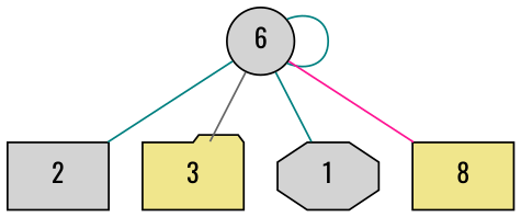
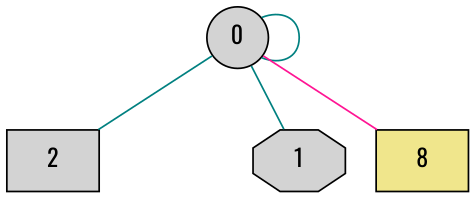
  graph {
    fontname=Oswald
    node [fillcolor=lightgrey fontname=Oswald shape=box style=filled]
    edge [color=teal fontname=Oswald]
-   n1 [label=6 shape=circle]
+   n1 [label=0 shape=circle]
    n2 [label=2]
-   n3 [fillcolor=khaki label=3 shape=folder]
    n4 [label=1 shape=octagon]
    n5 [fillcolor=khaki label=8]
    n1 -- n1
    n1 -- n2
-   n1 -- n3 [color=gray40]
    n1 -- n4
    n1 -- n5 [color=deeppink]
  }
